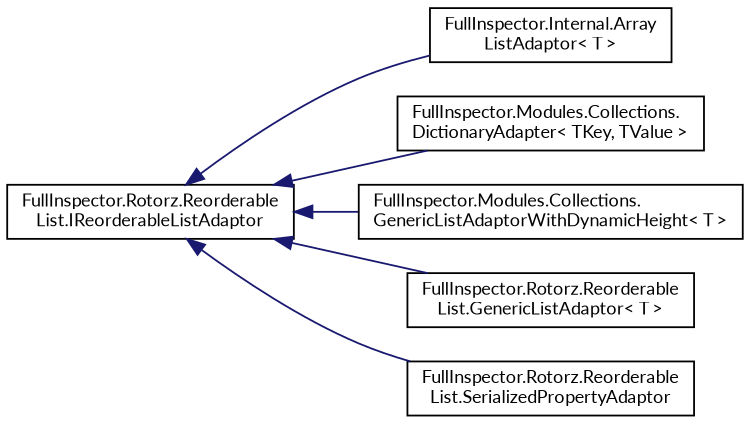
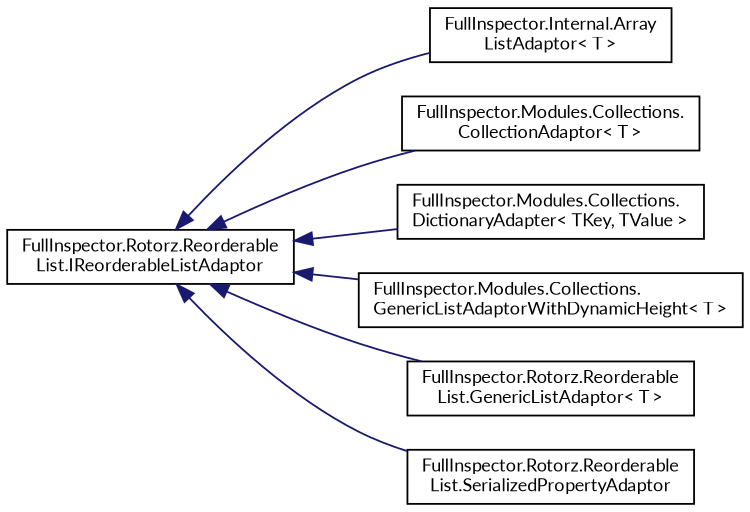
  digraph {
    rankdir=LR
    fontname=Lato
    node [color=black fillcolor=white fontname=Lato fontsize=10 shape=record style=filled]
    edge [color=midnightblue dir=back fontname=Lato fontsize=10 labelfontname=Helvetica labelfontsize=10 style=solid]
    n1 [height=0.2 label="FullInspector.Rotorz.Reorderable\lList.IReorderableListAdaptor" width=0.4]
    n2 [height=0.2 label="FullInspector.Internal.Array\lListAdaptor\< T \>" width=0.4]
+   n3 [height=0.2 label="FullInspector.Modules.Collections.\lCollectionAdaptor\< T \>" width=0.4]
    n4 [height=0.2 label="FullInspector.Modules.Collections.\lDictionaryAdapter\< TKey, TValue \>" width=0.4]
    n5 [height=0.2 label="FullInspector.Modules.Collections.\lGenericListAdaptorWithDynamicHeight\< T \>" width=0.4]
    n6 [height=0.2 label="FullInspector.Rotorz.Reorderable\lList.GenericListAdaptor\< T \>" width=0.4]
    n7 [height=0.2 label="FullInspector.Rotorz.Reorderable\lList.SerializedPropertyAdaptor" width=0.4]
    n1 -> n2
+   n1 -> n3
    n1 -> n4
    n1 -> n5
    n1 -> n6
    n1 -> n7
  }
